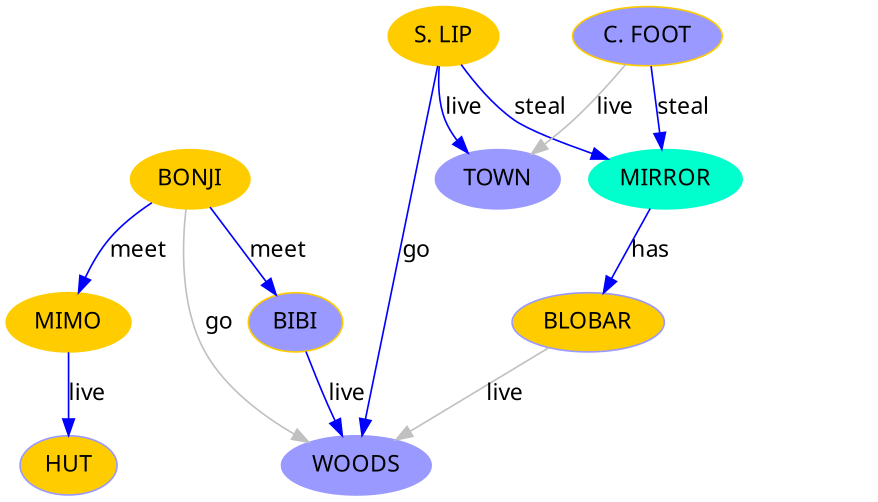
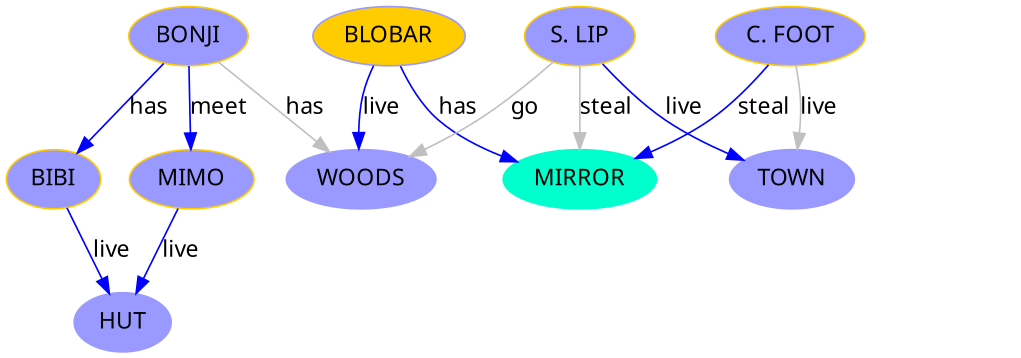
  digraph {
    fontname="Noto Sans"
    node [color="#ffcc00" fillcolor="#9999ff" fontname="Noto Sans" style=filled]
    edge [color=blue fontname="Noto Sans"]
-   BONJI [fillcolor="#ffcc00"]
-   MIMO [fillcolor="#ffcc00"]
+   BONJI
+   MIMO
    BIBI
    WOODS [color="#9999ff"]
-   HUT [color="#9999ff" fillcolor="#ffcc00"]
+   HUT [color="#9999ff"]
    BLOBAR [color="#9999ff" fillcolor="#ffcc00"]
    MIRROR [color="#00ffcc" fillcolor="#00ffcc"]
    TOWN [color="#9999ff"]
-   n9 [fillcolor="#ffcc00" label="S. LIP"]
+   n9 [label="S. LIP"]
    n10 [label="C. FOOT"]
    START [style=invis color="" fillcolor=""]
    BONJI -> MIMO [label=meet]
-   BONJI -> BIBI [label=meet]
-   BONJI -> WOODS [color=grey label=go]
+   BONJI -> BIBI [label=has]
+   BONJI -> WOODS [color=grey label=has]
    MIMO -> HUT [label=live]
-   BIBI -> WOODS [label=live]
-   BLOBAR -> WOODS [color=grey label=live]
-   MIRROR -> BLOBAR [label=has]
-   n9 -> WOODS [label=go]
-   n9 -> MIRROR [label=steal]
+   BIBI -> HUT [label=live]
+   BLOBAR -> WOODS [label=live]
+   BLOBAR -> MIRROR [label=has]
+   n9 -> WOODS [color=grey label=go]
+   n9 -> MIRROR [color=grey label=steal]
    n9 -> TOWN [label=live]
    n10 -> MIRROR [label=steal]
    n10 -> TOWN [color=grey label=live]
  }
